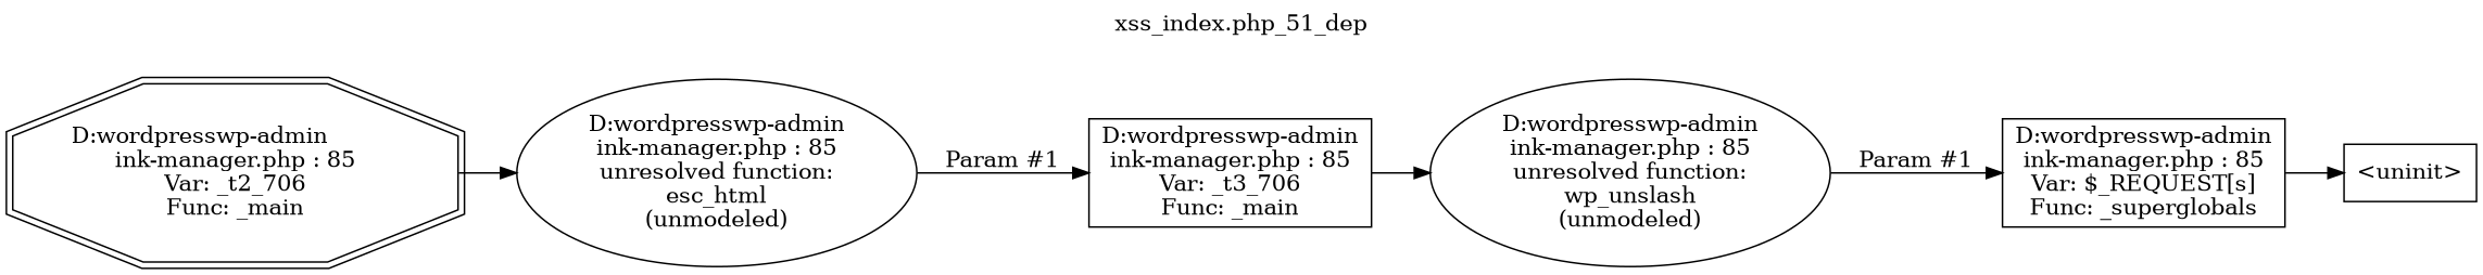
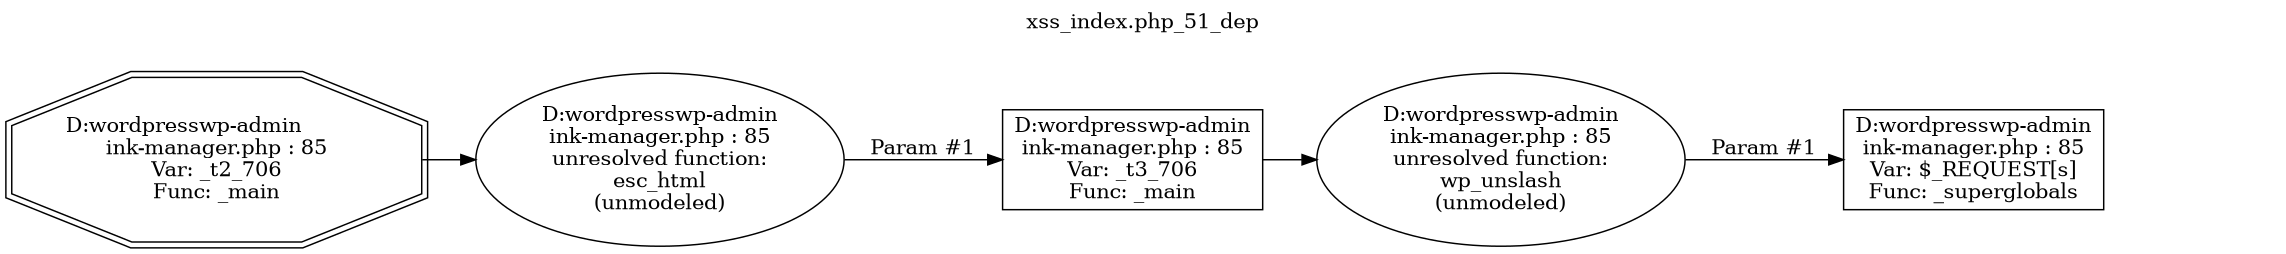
  digraph {
    label="xss_index.php_51_dep"
    labelloc=t
    rankdir=LR
    node [shape=box]
    n1 [label="D:\wordpress\wp-admin\link-manager.php : 85\nVar: _t2_706\nFunc: _main\n" shape=doubleoctagon]
    n2 [label="D:\wordpress\wp-admin\link-manager.php : 85\nunresolved function:\nesc_html\n(unmodeled)\n" shape=ellipse]
    n3 [label="D:\wordpress\wp-admin\link-manager.php : 85\nVar: _t3_706\nFunc: _main\n"]
    n4 [label="D:\wordpress\wp-admin\link-manager.php : 85\nunresolved function:\nwp_unslash\n(unmodeled)\n" shape=ellipse]
    n5 [label="D:\wordpress\wp-admin\link-manager.php : 85\nVar: $_REQUEST[s]\nFunc: _superglobals\n"]
-   n6 [label="<uninit>"]
    n1 -> n2
    n2 -> n3 [label="Param #1"]
    n3 -> n4
    n4 -> n5 [label="Param #1"]
-   n5 -> n6
  }
